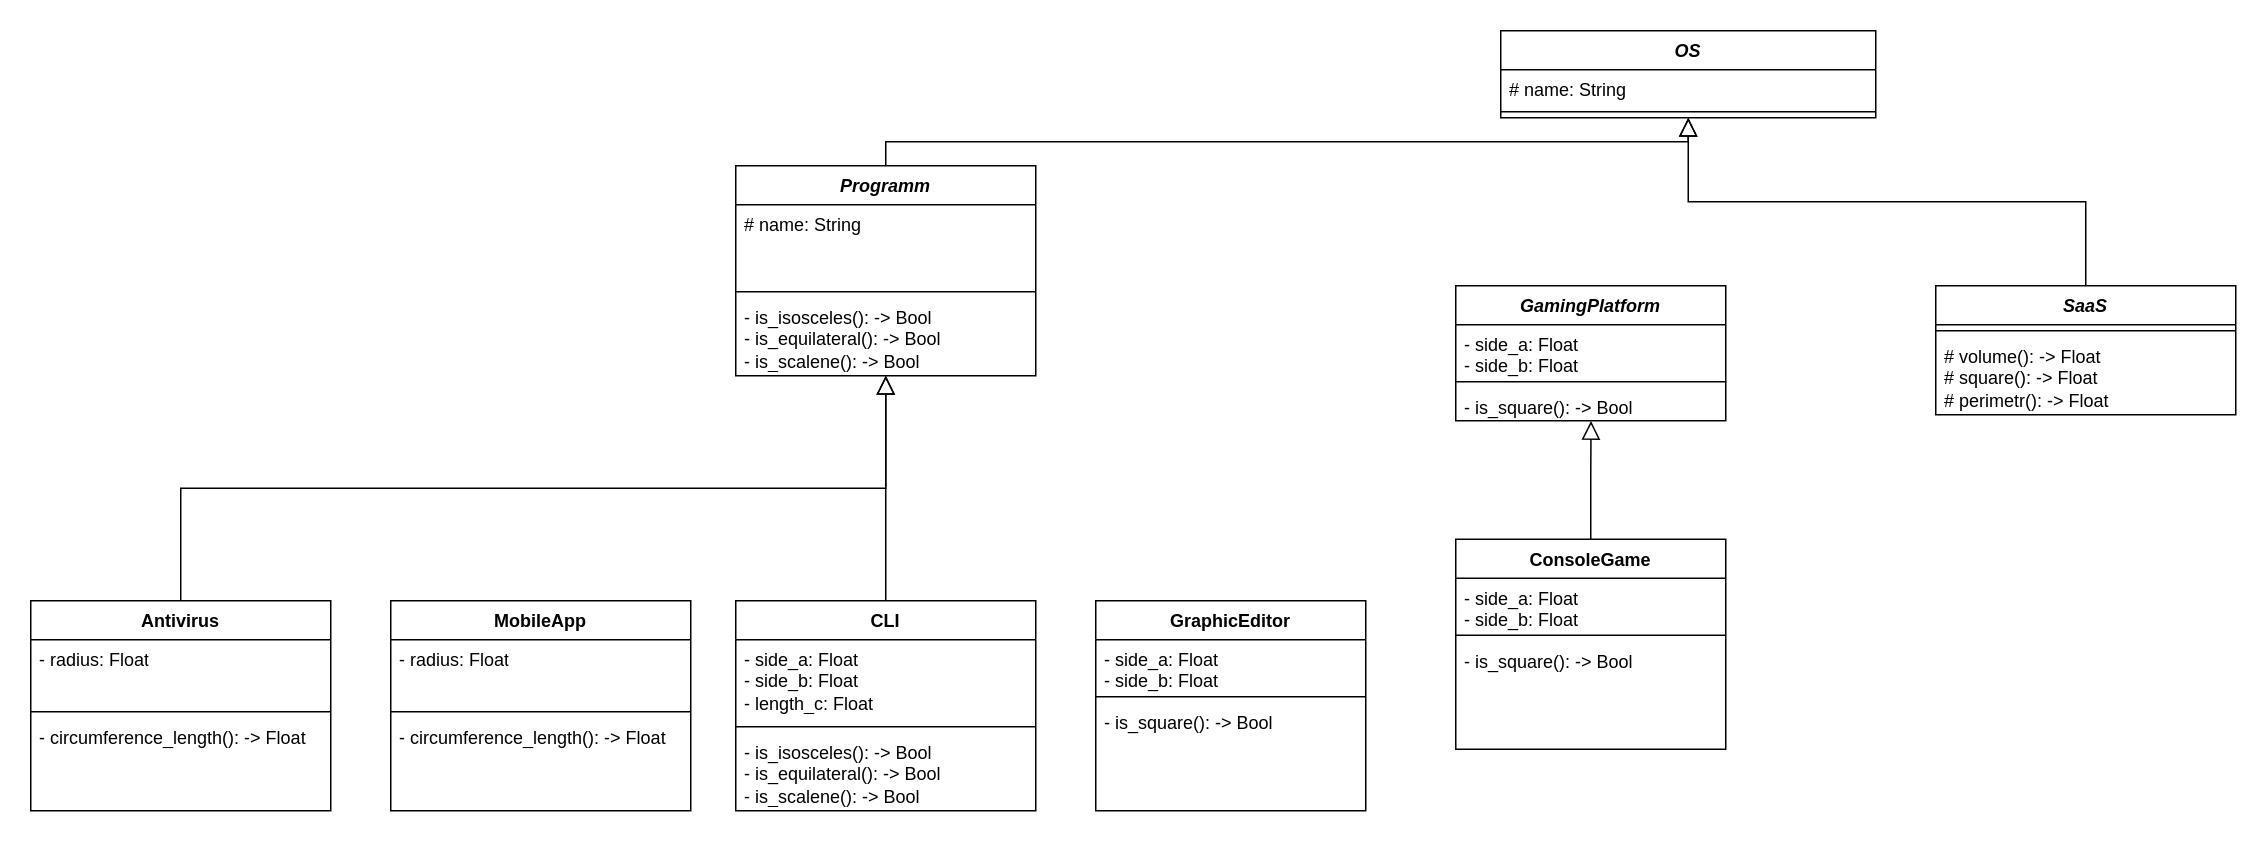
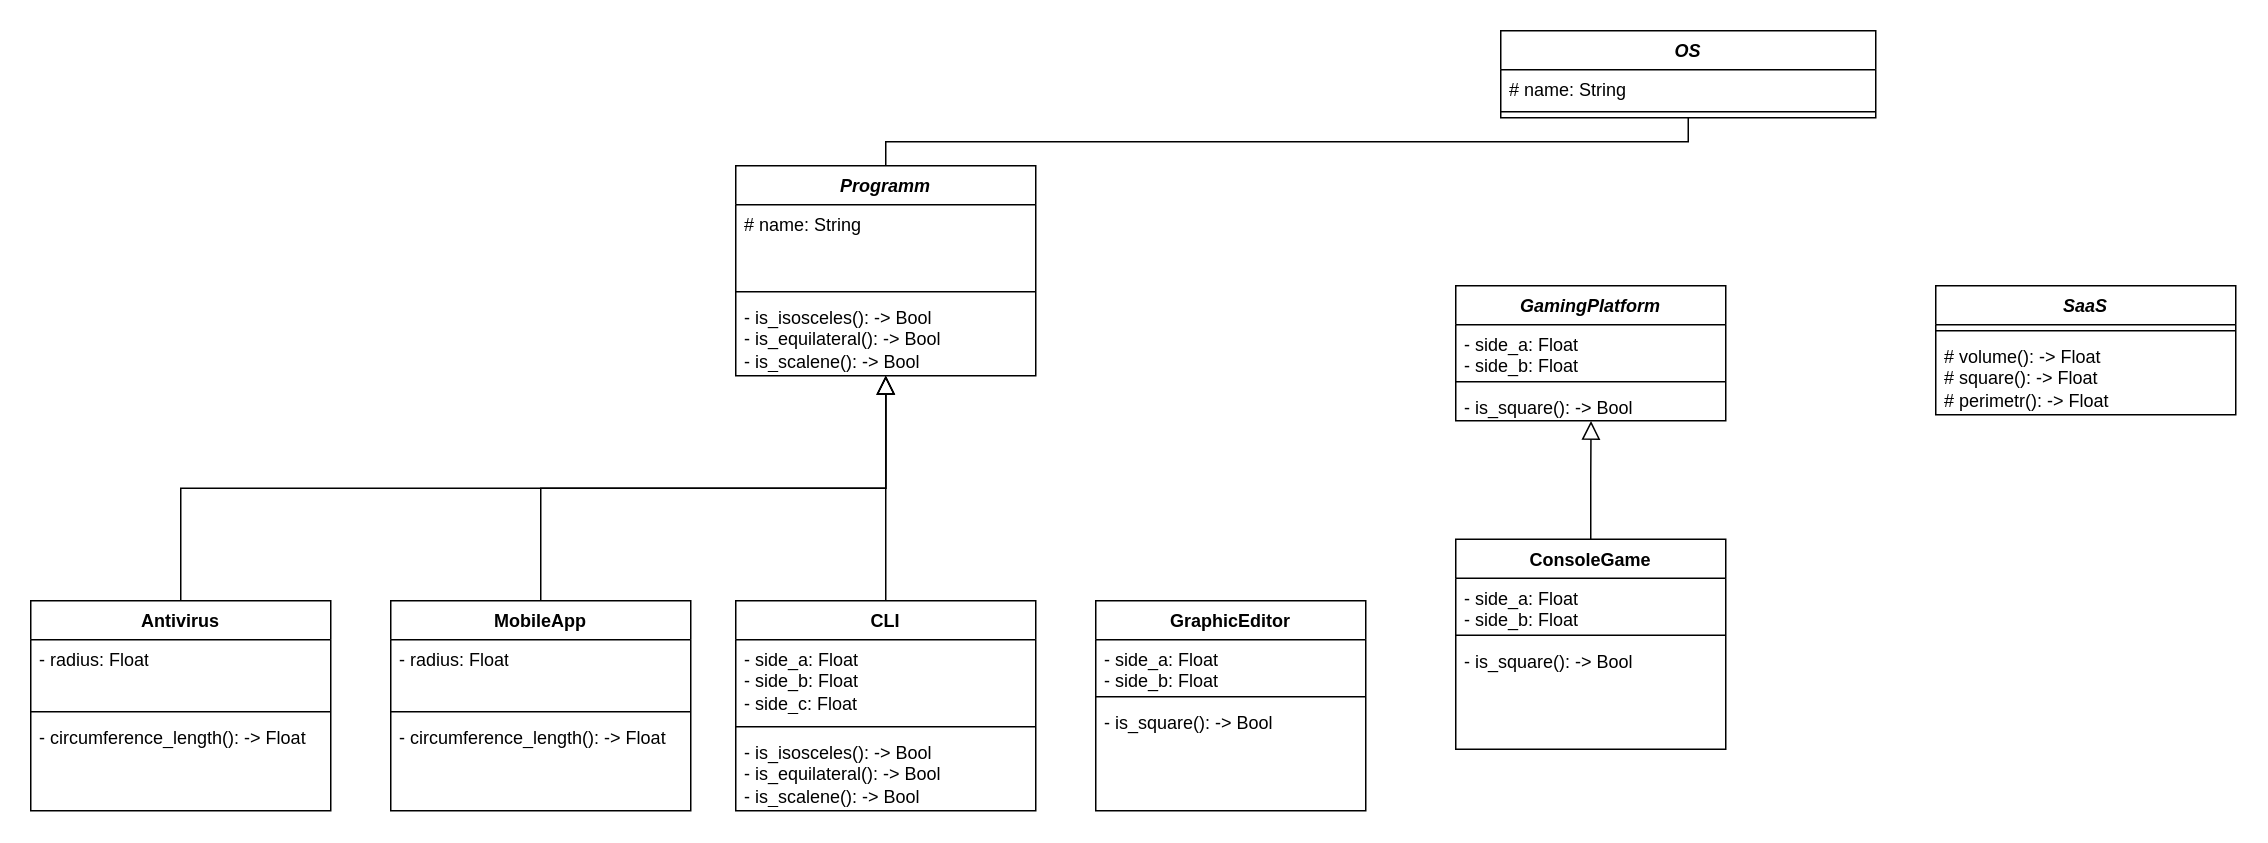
  <mxCell id="0" />
  <mxCell id="1" parent="0" />
- <mxCell id="2" value="" style="endArrow=block;endSize=10;endFill=0;shadow=0;strokeWidth=1;rounded=0;curved=0;edgeStyle=elbowEdgeStyle;elbow=vertical;exitX=0.5;exitY=0;exitDx=0;exitDy=0;entryX=0.5;entryY=1;entryDx=0;entryDy=0;" edge="1" parent="1" source="38" target="14"><mxGeometry width="160" relative="1" as="geometry"><mxPoint x="600" y="190" as="sourcePoint" /><mxPoint x="1082" y="-125.298" as="targetPoint" /></mxGeometry></mxCell>
- <mxCell id="3" value="" style="endArrow=block;endSize=10;endFill=0;shadow=0;strokeWidth=1;rounded=0;curved=0;edgeStyle=elbowEdgeStyle;elbow=vertical;entryX=0.5;entryY=1;entryDx=0;entryDy=0;exitX=0.5;exitY=0;exitDx=0;exitDy=0;" edge="1" parent="1" source="21" target="14"><mxGeometry width="160" relative="1" as="geometry"><mxPoint x="1280" y="170" as="sourcePoint" /><mxPoint x="1082" y="-125.246" as="targetPoint" /></mxGeometry></mxCell>
+ <mxCell id="2" value="" style="endArrow=none;endSize=10;endFill=0;shadow=0;strokeWidth=1;rounded=0;curved=0;edgeStyle=elbowEdgeStyle;elbow=vertical;exitX=0.5;exitY=0;exitDx=0;exitDy=0;entryX=0.5;entryY=1;entryDx=0;entryDy=0;" edge="1" parent="1" source="38" target="14"><mxGeometry width="160" relative="1" as="geometry"><mxPoint x="600" y="190" as="sourcePoint" /><mxPoint x="1082" y="-125.298" as="targetPoint" /></mxGeometry></mxCell>
+ <mxCell id="4" value="" style="endArrow=block;endSize=10;endFill=0;shadow=0;strokeWidth=1;rounded=0;curved=0;edgeStyle=elbowEdgeStyle;elbow=vertical;entryX=0.5;entryY=1;entryDx=0;entryDy=0;exitX=0.5;exitY=0;exitDx=0;exitDy=0;" edge="1" parent="1" source="17" target="38"><mxGeometry width="160" relative="1" as="geometry"><mxPoint x="620" y="380" as="sourcePoint" /><mxPoint x="600" y="290" as="targetPoint" /></mxGeometry></mxCell>
  <mxCell id="5" value="" style="endArrow=block;endSize=10;endFill=0;shadow=0;strokeWidth=1;rounded=0;curved=0;edgeStyle=elbowEdgeStyle;elbow=vertical;exitX=0.5;exitY=0;exitDx=0;exitDy=0;entryX=0.5;entryY=1;entryDx=0;entryDy=0;" edge="1" parent="1" source="10" target="38"><mxGeometry width="160" relative="1" as="geometry"><mxPoint x="790" y="390" as="sourcePoint" /><mxPoint x="600" y="260" as="targetPoint" /></mxGeometry></mxCell>
  <mxCell id="6" value="GraphicEditor" style="swimlane;fontStyle=1;align=center;verticalAlign=top;childLayout=stackLayout;horizontal=1;startSize=26;horizontalStack=0;resizeParent=1;resizeParentMax=0;resizeLast=0;collapsible=1;marginBottom=0;whiteSpace=wrap;html=1;" vertex="1" parent="1"><mxGeometry x="730" y="400" width="180" height="140" as="geometry" /></mxCell>
  <mxCell id="7" value="&lt;div&gt;&lt;span style=&quot;background-color: transparent; color: light-dark(rgb(0, 0, 0), rgb(255, 255, 255));&quot;&gt;- side_a: Float&lt;/span&gt;&lt;br&gt;&lt;/div&gt;&lt;div&gt;&lt;span style=&quot;background-color: transparent; color: light-dark(rgb(0, 0, 0), rgb(255, 255, 255));&quot;&gt;- side_b: Float&lt;/span&gt;&lt;/div&gt;" style="text;strokeColor=none;fillColor=none;align=left;verticalAlign=top;spacingLeft=4;spacingRight=4;overflow=hidden;rotatable=0;points=[[0,0.5],[1,0.5]];portConstraint=eastwest;whiteSpace=wrap;html=1;" vertex="1" parent="6"><mxGeometry y="26" width="180" height="34" as="geometry" /></mxCell>
  <mxCell id="8" value="" style="line;strokeWidth=1;fillColor=none;align=left;verticalAlign=middle;spacingTop=-1;spacingLeft=3;spacingRight=3;rotatable=0;labelPosition=right;points=[];portConstraint=eastwest;strokeColor=inherit;" vertex="1" parent="6"><mxGeometry y="60" width="180" height="8" as="geometry" /></mxCell>
  <mxCell id="9" value="- is_square(): -&amp;gt; Bool&lt;div&gt;&lt;br&gt;&lt;/div&gt;" style="text;strokeColor=none;fillColor=none;align=left;verticalAlign=top;spacingLeft=4;spacingRight=4;overflow=hidden;rotatable=0;points=[[0,0.5],[1,0.5]];portConstraint=eastwest;whiteSpace=wrap;html=1;" vertex="1" parent="6"><mxGeometry y="68" width="180" height="72" as="geometry" /></mxCell>
  <mxCell id="10" value="CLI" style="swimlane;fontStyle=1;align=center;verticalAlign=top;childLayout=stackLayout;horizontal=1;startSize=26;horizontalStack=0;resizeParent=1;resizeParentMax=0;resizeLast=0;collapsible=1;marginBottom=0;whiteSpace=wrap;html=1;" vertex="1" parent="1"><mxGeometry x="490" y="400" width="200" height="140" as="geometry" /></mxCell>
- <mxCell id="11" value="&lt;div&gt;&lt;span style=&quot;background-color: transparent; color: light-dark(rgb(0, 0, 0), rgb(255, 255, 255));&quot;&gt;- side_a: Float&lt;/span&gt;&lt;br&gt;&lt;/div&gt;&lt;div&gt;&lt;span style=&quot;background-color: transparent; color: light-dark(rgb(0, 0, 0), rgb(255, 255, 255));&quot;&gt;- side_b: Float&lt;/span&gt;&lt;/div&gt;&lt;div&gt;- length_c: Float&lt;/div&gt;" style="text;strokeColor=none;fillColor=none;align=left;verticalAlign=top;spacingLeft=4;spacingRight=4;overflow=hidden;rotatable=0;points=[[0,0.5],[1,0.5]];portConstraint=eastwest;whiteSpace=wrap;html=1;" vertex="1" parent="10"><mxGeometry y="26" width="200" height="54" as="geometry" /></mxCell>
+ <mxCell id="11" value="&lt;div&gt;&lt;span style=&quot;background-color: transparent; color: light-dark(rgb(0, 0, 0), rgb(255, 255, 255));&quot;&gt;- side_a: Float&lt;/span&gt;&lt;br&gt;&lt;/div&gt;&lt;div&gt;&lt;span style=&quot;background-color: transparent; color: light-dark(rgb(0, 0, 0), rgb(255, 255, 255));&quot;&gt;- side_b: Float&lt;/span&gt;&lt;/div&gt;&lt;div&gt;- side_c: Float&lt;/div&gt;" style="text;strokeColor=none;fillColor=none;align=left;verticalAlign=top;spacingLeft=4;spacingRight=4;overflow=hidden;rotatable=0;points=[[0,0.5],[1,0.5]];portConstraint=eastwest;whiteSpace=wrap;html=1;" vertex="1" parent="10"><mxGeometry y="26" width="200" height="54" as="geometry" /></mxCell>
  <mxCell id="12" value="" style="line;strokeWidth=1;fillColor=none;align=left;verticalAlign=middle;spacingTop=-1;spacingLeft=3;spacingRight=3;rotatable=0;labelPosition=right;points=[];portConstraint=eastwest;strokeColor=inherit;" vertex="1" parent="10"><mxGeometry y="80" width="200" height="8" as="geometry" /></mxCell>
  <mxCell id="13" value="- is_&lt;span style=&quot;white-space-collapse: preserve;&quot; data-src-align=&quot;0:14&quot; class=&quot;EzKURWReUAB5oZgtQNkl&quot;&gt;isosceles&lt;/span&gt;(): -&amp;gt; Bool&lt;div&gt;- is_&lt;span style=&quot;white-space-collapse: preserve;&quot; data-src-align=&quot;0:14&quot; class=&quot;EzKURWReUAB5oZgtQNkl&quot;&gt;equilateral&lt;/span&gt;(): -&amp;gt; Bool&lt;/div&gt;&lt;div&gt;- is_scalene(): -&amp;gt; Bool&lt;/div&gt;" style="text;strokeColor=none;fillColor=none;align=left;verticalAlign=top;spacingLeft=4;spacingRight=4;overflow=hidden;rotatable=0;points=[[0,0.5],[1,0.5]];portConstraint=eastwest;whiteSpace=wrap;html=1;" vertex="1" parent="10"><mxGeometry y="88" width="200" height="52" as="geometry" /></mxCell>
  <mxCell id="14" value="&lt;span style=&quot;font-style: italic; text-wrap: nowrap;&quot;&gt;OS&lt;/span&gt;" style="swimlane;fontStyle=1;align=center;verticalAlign=top;childLayout=stackLayout;horizontal=1;startSize=26;horizontalStack=0;resizeParent=1;resizeParentMax=0;resizeLast=0;collapsible=1;marginBottom=0;whiteSpace=wrap;html=1;" vertex="1" parent="1"><mxGeometry x="1000" y="20" width="250" height="58" as="geometry" /></mxCell>
  <mxCell id="15" value="# name: String" style="text;strokeColor=none;fillColor=none;align=left;verticalAlign=top;spacingLeft=4;spacingRight=4;overflow=hidden;rotatable=0;points=[[0,0.5],[1,0.5]];portConstraint=eastwest;whiteSpace=wrap;html=1;" vertex="1" parent="14"><mxGeometry y="26" width="250" height="24" as="geometry" /></mxCell>
  <mxCell id="16" value="" style="line;strokeWidth=1;fillColor=none;align=left;verticalAlign=middle;spacingTop=-1;spacingLeft=3;spacingRight=3;rotatable=0;labelPosition=right;points=[];portConstraint=eastwest;strokeColor=inherit;" vertex="1" parent="14"><mxGeometry y="50" width="250" height="8" as="geometry" /></mxCell>
  <mxCell id="17" value="MobileApp" style="swimlane;fontStyle=1;align=center;verticalAlign=top;childLayout=stackLayout;horizontal=1;startSize=26;horizontalStack=0;resizeParent=1;resizeParentMax=0;resizeLast=0;collapsible=1;marginBottom=0;whiteSpace=wrap;html=1;" vertex="1" parent="1"><mxGeometry x="260" y="400" width="200" height="140" as="geometry" /></mxCell>
  <mxCell id="18" value="&lt;div&gt;&lt;span style=&quot;background-color: transparent; color: light-dark(rgb(0, 0, 0), rgb(255, 255, 255));&quot;&gt;- radius: Float&lt;/span&gt;&lt;/div&gt;" style="text;strokeColor=none;fillColor=none;align=left;verticalAlign=top;spacingLeft=4;spacingRight=4;overflow=hidden;rotatable=0;points=[[0,0.5],[1,0.5]];portConstraint=eastwest;whiteSpace=wrap;html=1;" vertex="1" parent="17"><mxGeometry y="26" width="200" height="44" as="geometry" /></mxCell>
  <mxCell id="19" value="" style="line;strokeWidth=1;fillColor=none;align=left;verticalAlign=middle;spacingTop=-1;spacingLeft=3;spacingRight=3;rotatable=0;labelPosition=right;points=[];portConstraint=eastwest;strokeColor=inherit;" vertex="1" parent="17"><mxGeometry y="70" width="200" height="8" as="geometry" /></mxCell>
  <mxCell id="20" value="-&amp;nbsp;&lt;span style=&quot;white-space-collapse: preserve;&quot; data-src-align=&quot;6:10&quot; class=&quot;EzKURWReUAB5oZgtQNkl&quot;&gt;circumference_&lt;/span&gt;&lt;span style=&quot;white-space-collapse: preserve;&quot; data-src-align=&quot;0:5&quot; class=&quot;EzKURWReUAB5oZgtQNkl&quot;&gt;length&lt;/span&gt;(): -&amp;gt; Float" style="text;strokeColor=none;fillColor=none;align=left;verticalAlign=top;spacingLeft=4;spacingRight=4;overflow=hidden;rotatable=0;points=[[0,0.5],[1,0.5]];portConstraint=eastwest;whiteSpace=wrap;html=1;" vertex="1" parent="17"><mxGeometry y="78" width="200" height="62" as="geometry" /></mxCell>
  <mxCell id="21" value="&lt;span style=&quot;font-style: italic; text-wrap: nowrap;&quot;&gt;SaaS&lt;/span&gt;" style="swimlane;fontStyle=1;align=center;verticalAlign=top;childLayout=stackLayout;horizontal=1;startSize=26;horizontalStack=0;resizeParent=1;resizeParentMax=0;resizeLast=0;collapsible=1;marginBottom=0;whiteSpace=wrap;html=1;" vertex="1" parent="1"><mxGeometry x="1290" y="190" width="200" height="86" as="geometry" /></mxCell>
  <mxCell id="22" value="" style="line;strokeWidth=1;fillColor=none;align=left;verticalAlign=middle;spacingTop=-1;spacingLeft=3;spacingRight=3;rotatable=0;labelPosition=right;points=[];portConstraint=eastwest;strokeColor=inherit;" vertex="1" parent="21"><mxGeometry y="26" width="200" height="8" as="geometry" /></mxCell>
  <mxCell id="23" value="# volume(): -&amp;gt; Float&lt;div&gt;# square(): -&amp;gt; Float&lt;/div&gt;&lt;div&gt;# perimetr(): -&amp;gt; Float&lt;/div&gt;" style="text;strokeColor=none;fillColor=none;align=left;verticalAlign=top;spacingLeft=4;spacingRight=4;overflow=hidden;rotatable=0;points=[[0,0.5],[1,0.5]];portConstraint=eastwest;whiteSpace=wrap;html=1;" vertex="1" parent="21"><mxGeometry y="34" width="200" height="52" as="geometry" /></mxCell>
  <mxCell id="24" value="Antivirus" style="swimlane;fontStyle=1;align=center;verticalAlign=top;childLayout=stackLayout;horizontal=1;startSize=26;horizontalStack=0;resizeParent=1;resizeParentMax=0;resizeLast=0;collapsible=1;marginBottom=0;whiteSpace=wrap;html=1;" vertex="1" parent="1"><mxGeometry x="20" y="400" width="200" height="140" as="geometry" /></mxCell>
  <mxCell id="25" value="&lt;div&gt;&lt;span style=&quot;background-color: transparent; color: light-dark(rgb(0, 0, 0), rgb(255, 255, 255));&quot;&gt;- radius: Float&lt;/span&gt;&lt;/div&gt;" style="text;strokeColor=none;fillColor=none;align=left;verticalAlign=top;spacingLeft=4;spacingRight=4;overflow=hidden;rotatable=0;points=[[0,0.5],[1,0.5]];portConstraint=eastwest;whiteSpace=wrap;html=1;" vertex="1" parent="24"><mxGeometry y="26" width="200" height="44" as="geometry" /></mxCell>
  <mxCell id="26" value="" style="line;strokeWidth=1;fillColor=none;align=left;verticalAlign=middle;spacingTop=-1;spacingLeft=3;spacingRight=3;rotatable=0;labelPosition=right;points=[];portConstraint=eastwest;strokeColor=inherit;" vertex="1" parent="24"><mxGeometry y="70" width="200" height="8" as="geometry" /></mxCell>
  <mxCell id="27" value="-&amp;nbsp;&lt;span style=&quot;white-space-collapse: preserve;&quot; data-src-align=&quot;6:10&quot; class=&quot;EzKURWReUAB5oZgtQNkl&quot;&gt;circumference_&lt;/span&gt;&lt;span style=&quot;white-space-collapse: preserve;&quot; data-src-align=&quot;0:5&quot; class=&quot;EzKURWReUAB5oZgtQNkl&quot;&gt;length&lt;/span&gt;(): -&amp;gt; Float" style="text;strokeColor=none;fillColor=none;align=left;verticalAlign=top;spacingLeft=4;spacingRight=4;overflow=hidden;rotatable=0;points=[[0,0.5],[1,0.5]];portConstraint=eastwest;whiteSpace=wrap;html=1;" vertex="1" parent="24"><mxGeometry y="78" width="200" height="62" as="geometry" /></mxCell>
  <mxCell id="28" value="&lt;i&gt;GamingPlatform&lt;/i&gt;" style="swimlane;fontStyle=1;align=center;verticalAlign=top;childLayout=stackLayout;horizontal=1;startSize=26;horizontalStack=0;resizeParent=1;resizeParentMax=0;resizeLast=0;collapsible=1;marginBottom=0;whiteSpace=wrap;html=1;" vertex="1" parent="1"><mxGeometry x="970" y="190" width="180" height="90" as="geometry" /></mxCell>
  <mxCell id="29" value="&lt;div&gt;&lt;span style=&quot;background-color: transparent; color: light-dark(rgb(0, 0, 0), rgb(255, 255, 255));&quot;&gt;- side_a: Float&lt;/span&gt;&lt;br&gt;&lt;/div&gt;&lt;div&gt;&lt;span style=&quot;background-color: transparent; color: light-dark(rgb(0, 0, 0), rgb(255, 255, 255));&quot;&gt;- side_b: Float&lt;/span&gt;&lt;/div&gt;" style="text;strokeColor=none;fillColor=none;align=left;verticalAlign=top;spacingLeft=4;spacingRight=4;overflow=hidden;rotatable=0;points=[[0,0.5],[1,0.5]];portConstraint=eastwest;whiteSpace=wrap;html=1;" vertex="1" parent="28"><mxGeometry y="26" width="180" height="34" as="geometry" /></mxCell>
  <mxCell id="30" value="" style="line;strokeWidth=1;fillColor=none;align=left;verticalAlign=middle;spacingTop=-1;spacingLeft=3;spacingRight=3;rotatable=0;labelPosition=right;points=[];portConstraint=eastwest;strokeColor=inherit;" vertex="1" parent="28"><mxGeometry y="60" width="180" height="8" as="geometry" /></mxCell>
  <mxCell id="31" value="- is_square(): -&amp;gt; Bool&lt;div&gt;&lt;br&gt;&lt;/div&gt;" style="text;strokeColor=none;fillColor=none;align=left;verticalAlign=top;spacingLeft=4;spacingRight=4;overflow=hidden;rotatable=0;points=[[0,0.5],[1,0.5]];portConstraint=eastwest;whiteSpace=wrap;html=1;" vertex="1" parent="28"><mxGeometry y="68" width="180" height="22" as="geometry" /></mxCell>
  <mxCell id="32" value="ConsoleGame" style="swimlane;fontStyle=1;align=center;verticalAlign=top;childLayout=stackLayout;horizontal=1;startSize=26;horizontalStack=0;resizeParent=1;resizeParentMax=0;resizeLast=0;collapsible=1;marginBottom=0;whiteSpace=wrap;html=1;" vertex="1" parent="1"><mxGeometry x="970" y="359" width="180" height="140" as="geometry" /></mxCell>
  <mxCell id="33" value="&lt;div&gt;&lt;span style=&quot;background-color: transparent; color: light-dark(rgb(0, 0, 0), rgb(255, 255, 255));&quot;&gt;- side_a: Float&lt;/span&gt;&lt;br&gt;&lt;/div&gt;&lt;div&gt;&lt;span style=&quot;background-color: transparent; color: light-dark(rgb(0, 0, 0), rgb(255, 255, 255));&quot;&gt;- side_b: Float&lt;/span&gt;&lt;/div&gt;" style="text;strokeColor=none;fillColor=none;align=left;verticalAlign=top;spacingLeft=4;spacingRight=4;overflow=hidden;rotatable=0;points=[[0,0.5],[1,0.5]];portConstraint=eastwest;whiteSpace=wrap;html=1;" vertex="1" parent="32"><mxGeometry y="26" width="180" height="34" as="geometry" /></mxCell>
  <mxCell id="34" value="" style="line;strokeWidth=1;fillColor=none;align=left;verticalAlign=middle;spacingTop=-1;spacingLeft=3;spacingRight=3;rotatable=0;labelPosition=right;points=[];portConstraint=eastwest;strokeColor=inherit;" vertex="1" parent="32"><mxGeometry y="60" width="180" height="8" as="geometry" /></mxCell>
  <mxCell id="35" value="- is_square(): -&amp;gt; Bool&lt;div&gt;&lt;br&gt;&lt;/div&gt;" style="text;strokeColor=none;fillColor=none;align=left;verticalAlign=top;spacingLeft=4;spacingRight=4;overflow=hidden;rotatable=0;points=[[0,0.5],[1,0.5]];portConstraint=eastwest;whiteSpace=wrap;html=1;" vertex="1" parent="32"><mxGeometry y="68" width="180" height="72" as="geometry" /></mxCell>
  <mxCell id="36" value="" style="endArrow=block;endSize=10;endFill=0;shadow=0;strokeWidth=1;rounded=0;curved=0;edgeStyle=elbowEdgeStyle;elbow=vertical;exitX=0.5;exitY=0;exitDx=0;exitDy=0;entryX=0.501;entryY=1.007;entryDx=0;entryDy=0;entryPerimeter=0;" edge="1" parent="1" source="32" target="31"><mxGeometry width="160" relative="1" as="geometry"><mxPoint x="1062.8" y="427" as="sourcePoint" /><mxPoint x="1050" y="290" as="targetPoint" /></mxGeometry></mxCell>
  <mxCell id="37" value="" style="endArrow=block;endSize=10;endFill=0;shadow=0;strokeWidth=1;rounded=0;curved=0;edgeStyle=elbowEdgeStyle;elbow=vertical;entryX=0.5;entryY=1;entryDx=0;entryDy=0;exitX=0.5;exitY=0;exitDx=0;exitDy=0;" edge="1" parent="1" source="24" target="38"><mxGeometry width="160" relative="1" as="geometry"><mxPoint x="130" y="310" as="sourcePoint" /><mxPoint x="360" y="290" as="targetPoint" /></mxGeometry></mxCell>
  <mxCell id="38" value="&lt;i&gt;Programm&lt;/i&gt;" style="swimlane;fontStyle=1;align=center;verticalAlign=top;childLayout=stackLayout;horizontal=1;startSize=26;horizontalStack=0;resizeParent=1;resizeParentMax=0;resizeLast=0;collapsible=1;marginBottom=0;whiteSpace=wrap;html=1;" vertex="1" parent="1"><mxGeometry x="490" y="110" width="200" height="140" as="geometry" /></mxCell>
  <mxCell id="39" value="&lt;div&gt;# name: String&lt;/div&gt;" style="text;strokeColor=none;fillColor=none;align=left;verticalAlign=top;spacingLeft=4;spacingRight=4;overflow=hidden;rotatable=0;points=[[0,0.5],[1,0.5]];portConstraint=eastwest;whiteSpace=wrap;html=1;" vertex="1" parent="38"><mxGeometry y="26" width="200" height="54" as="geometry" /></mxCell>
  <mxCell id="40" value="" style="line;strokeWidth=1;fillColor=none;align=left;verticalAlign=middle;spacingTop=-1;spacingLeft=3;spacingRight=3;rotatable=0;labelPosition=right;points=[];portConstraint=eastwest;strokeColor=inherit;" vertex="1" parent="38"><mxGeometry y="80" width="200" height="8" as="geometry" /></mxCell>
  <mxCell id="41" value="- is_&lt;span style=&quot;white-space-collapse: preserve;&quot; data-src-align=&quot;0:14&quot; class=&quot;EzKURWReUAB5oZgtQNkl&quot;&gt;isosceles&lt;/span&gt;(): -&amp;gt; Bool&lt;div&gt;- is_&lt;span style=&quot;white-space-collapse: preserve;&quot; data-src-align=&quot;0:14&quot; class=&quot;EzKURWReUAB5oZgtQNkl&quot;&gt;equilateral&lt;/span&gt;(): -&amp;gt; Bool&lt;/div&gt;&lt;div&gt;- is_scalene(): -&amp;gt; Bool&lt;/div&gt;" style="text;strokeColor=none;fillColor=none;align=left;verticalAlign=top;spacingLeft=4;spacingRight=4;overflow=hidden;rotatable=0;points=[[0,0.5],[1,0.5]];portConstraint=eastwest;whiteSpace=wrap;html=1;" vertex="1" parent="38"><mxGeometry y="88" width="200" height="52" as="geometry" /></mxCell>
